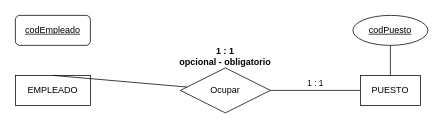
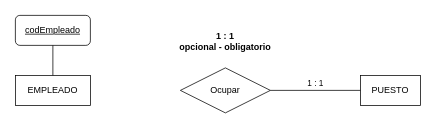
  <mxCell id="0" />
  <mxCell id="1" parent="0" />
  <mxCell id="2" value="EMPLEADO" style="whiteSpace=wrap;html=1;align=center;" parent="1" vertex="1"><mxGeometry x="20" y="100" width="100" height="40" as="geometry" /></mxCell>
  <mxCell id="3" value="Ocupar" style="shape=rhombus;perimeter=rhombusPerimeter;whiteSpace=wrap;html=1;align=center;" parent="1" vertex="1"><mxGeometry x="240" y="90" width="120" height="60" as="geometry" /></mxCell>
  <mxCell id="4" value="PUESTO" style="whiteSpace=wrap;html=1;align=center;" parent="1" vertex="1"><mxGeometry x="480" y="100" width="80" height="40" as="geometry" /></mxCell>
  <mxCell id="5" value="1 : 1" style="endArrow=none;html=1;rounded=0;exitX=1;exitY=0.5;exitDx=0;exitDy=0;entryX=0;entryY=0.5;entryDx=0;entryDy=0;edgeStyle=orthogonalEdgeStyle;verticalAlign=bottom;" parent="1" source="3" target="4" edge="1"><mxGeometry relative="1" as="geometry"><mxPoint x="190" y="220" as="sourcePoint" /><mxPoint x="444" y="470" as="targetPoint" /></mxGeometry></mxCell>
- <mxCell id="6" value="&lt;b&gt;1 : 1&lt;/b&gt;&lt;div&gt;&lt;b&gt;opcional - obligatorio&lt;/b&gt;&lt;/div&gt;" style="text;html=1;align=center;verticalAlign=middle;whiteSpace=wrap;rounded=0;" parent="1" vertex="1"><mxGeometry x="230" y="60" width="140" height="30" as="geometry" /></mxCell>
+ <mxCell id="6" value="&lt;b&gt;1 : 1&lt;/b&gt;&lt;div&gt;&lt;b&gt;opcional - obligatorio&lt;/b&gt;&lt;/div&gt;" style="text;html=1;align=center;verticalAlign=middle;whiteSpace=wrap;rounded=0;" parent="1" vertex="1"><mxGeometry x="230" y="40" width="140" height="30" as="geometry" /></mxCell>
  <mxCell id="7" value="&lt;u&gt;codEmpleado&lt;/u&gt;" style="whiteSpace=wrap;html=1;align=center;rounded=1;" vertex="1" parent="1"><mxGeometry x="20" y="20" width="100" height="40" as="geometry" /></mxCell>
- <mxCell id="8" value="&lt;u&gt;codPuesto&lt;/u&gt;" style="ellipse;whiteSpace=wrap;html=1;align=center;" vertex="1" parent="1"><mxGeometry x="470" y="20" width="100" height="40" as="geometry" /></mxCell>
- <mxCell id="9" value="" style="endArrow=none;html=1;rounded=0;exitX=0.5;exitY=0;exitDx=0;exitDy=0;" edge="1" parent="1" source="2" target="3"><mxGeometry width="50" height="50" relative="1" as="geometry"><mxPoint x="330" y="100" as="sourcePoint" /><mxPoint x="380" y="50" as="targetPoint" /></mxGeometry></mxCell>
- <mxCell id="10" value="" style="endArrow=none;html=1;rounded=0;exitX=0.5;exitY=0;exitDx=0;exitDy=0;entryX=0.5;entryY=1;entryDx=0;entryDy=0;" edge="1" parent="1" source="4" target="8"><mxGeometry width="50" height="50" relative="1" as="geometry"><mxPoint x="430" y="80" as="sourcePoint" /><mxPoint x="430" y="40" as="targetPoint" /></mxGeometry></mxCell>
+ <mxCell id="9" value="" style="endArrow=none;html=1;rounded=0;exitX=0.5;exitY=0;exitDx=0;exitDy=0;entryX=0.5;entryY=1;entryDx=0;entryDy=0;" edge="1" parent="1" source="2" target="7"><mxGeometry width="50" height="50" relative="1" as="geometry"><mxPoint x="330" y="100" as="sourcePoint" /><mxPoint x="380" y="50" as="targetPoint" /></mxGeometry></mxCell>
